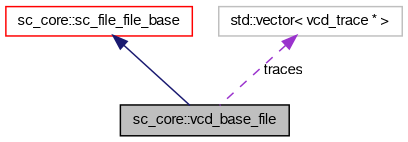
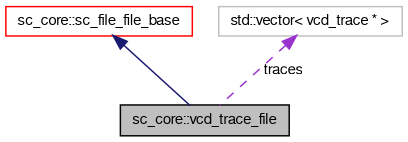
  digraph {
    node [fillcolor=white fontname=FreeSans fontsize=10 shape=record style=filled]
    edge [dir=back fontname=FreeSans fontsize=10 labelfontname=FreeSans labelfontsize=10]
-   n1 [color=black fillcolor=grey75 fontcolor=black height=0.2 label="sc_core::vcd_base_file" width=0.4]
+   n1 [color=black fillcolor=grey75 fontcolor=black height=0.2 label="sc_core::vcd_trace_file" width=0.4]
    n2 [color=red height=0.2 label="sc_core::sc_file_file_base" width=0.4]
    n3 [color=grey75 height=0.2 label="std::vector\< vcd_trace * \>" width=0.4]
    n2 -> n1 [color=midnightblue style=solid]
    n3 -> n1 [color=darkorchid3 label=traces style=dashed]
  }
